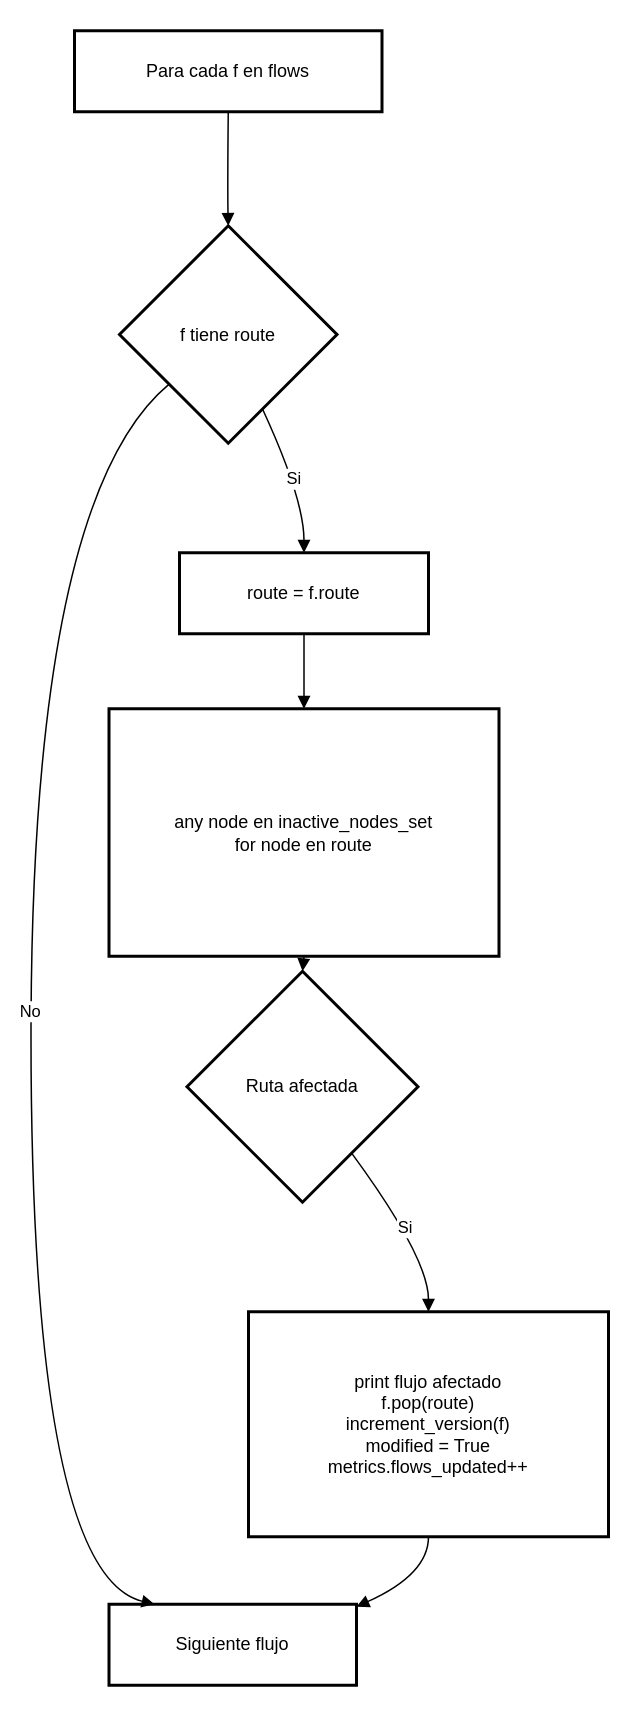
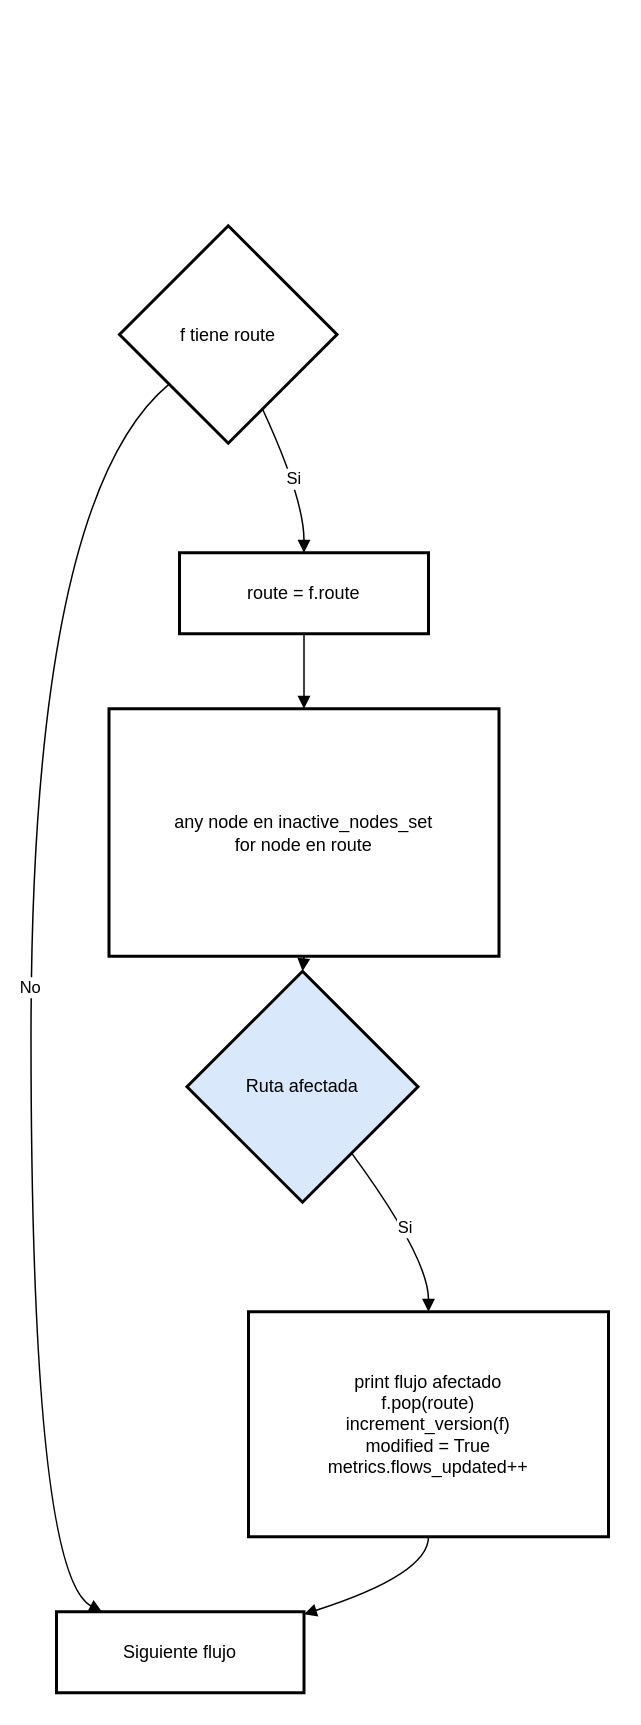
  <mxCell id="0" />
  <mxCell id="1" parent="0" />
- <mxCell id="2" value="Para cada f en flows" style="whiteSpace=wrap;strokeWidth=2;" vertex="1" parent="1"><mxGeometry x="49" y="20" width="205" height="54" as="geometry" /></mxCell>
  <mxCell id="3" value="f tiene route" style="rhombus;strokeWidth=2;whiteSpace=wrap;" vertex="1" parent="1"><mxGeometry x="79" y="150" width="145" height="145" as="geometry" /></mxCell>
- <mxCell id="4" value="Siguiente flujo" style="whiteSpace=wrap;strokeWidth=2;" vertex="1" parent="1"><mxGeometry x="72" y="1069" width="165" height="54" as="geometry" /></mxCell>
+ <mxCell id="4" value="Siguiente flujo" style="whiteSpace=wrap;strokeWidth=2;" vertex="1" parent="1"><mxGeometry x="37" y="1074" width="165" height="54" as="geometry" /></mxCell>
  <mxCell id="5" value="route = f.route" style="whiteSpace=wrap;strokeWidth=2;" vertex="1" parent="1"><mxGeometry x="119" y="368" width="166" height="54" as="geometry" /></mxCell>
  <mxCell id="6" value="any node en inactive_nodes_set&#10;for node en route" style="whiteSpace=wrap;strokeWidth=2;" vertex="1" parent="1"><mxGeometry x="72" y="472" width="260" height="165" as="geometry" /></mxCell>
- <mxCell id="7" value="Ruta afectada" style="rhombus;strokeWidth=2;whiteSpace=wrap;" vertex="1" parent="1"><mxGeometry x="124" y="647" width="154" height="154" as="geometry" /></mxCell>
+ <mxCell id="7" value="Ruta afectada" style="rhombus;strokeWidth=2;whiteSpace=wrap;fillColor=#dae8fc;" vertex="1" parent="1"><mxGeometry x="124" y="647" width="154" height="154" as="geometry" /></mxCell>
  <mxCell id="8" value="print flujo afectado&#10;f.pop(route)&#10;increment_version(f)&#10;modified = True&#10;metrics.flows_updated++" style="whiteSpace=wrap;strokeWidth=2;" vertex="1" parent="1"><mxGeometry x="165" y="874" width="240" height="150" as="geometry" /></mxCell>
- <mxCell id="9" value="" style="curved=1;startArrow=none;endArrow=block;exitX=0.5;exitY=1;entryX=0.5;entryY=0;rounded=0;exitDx=0;exitDy=0;" edge="1" parent="1" source="2" target="3"><mxGeometry relative="1" as="geometry"><Array as="points"><mxPoint x="151" y="125" /></Array></mxGeometry></mxCell>
  <mxCell id="10" value="No" style="curved=1;startArrow=none;endArrow=block;exitX=0;exitY=0.92;entryX=0.19;entryY=0.01;rounded=0;" edge="1" parent="1" source="3" target="4"><mxGeometry relative="1" as="geometry"><Array as="points"><mxPoint x="20" y="332" /><mxPoint x="20" y="1049" /></Array></mxGeometry></mxCell>
  <mxCell id="11" value="Si" style="curved=1;startArrow=none;endArrow=block;exitX=0.73;exitY=1;entryX=0.5;entryY=0;rounded=0;" edge="1" parent="1" source="3" target="5"><mxGeometry relative="1" as="geometry"><Array as="points"><mxPoint x="202" y="332" /></Array></mxGeometry></mxCell>
  <mxCell id="12" value="" style="curved=1;startArrow=none;endArrow=block;exitX=0.5;exitY=1;entryX=0.5;entryY=0;rounded=0;" edge="1" parent="1" source="5" target="6"><mxGeometry relative="1" as="geometry"><Array as="points" /></mxGeometry></mxCell>
  <mxCell id="13" value="" style="curved=1;startArrow=none;endArrow=block;exitX=0.5;exitY=1;entryX=0.5;entryY=0;rounded=0;" edge="1" parent="1" source="6" target="7"><mxGeometry relative="1" as="geometry"><Array as="points" /></mxGeometry></mxCell>
  <mxCell id="14" value="Si" style="curved=1;startArrow=none;endArrow=block;exitX=0.87;exitY=1;entryX=0.5;entryY=0;rounded=0;" edge="1" parent="1" source="7" target="8"><mxGeometry relative="1" as="geometry"><Array as="points"><mxPoint x="285" y="838" /></Array></mxGeometry></mxCell>
  <mxCell id="15" value="" style="curved=1;startArrow=none;endArrow=block;exitX=0.5;exitY=1;entryX=1;entryY=0.03;rounded=0;" edge="1" parent="1" source="8" target="4"><mxGeometry relative="1" as="geometry"><Array as="points"><mxPoint x="285" y="1049" /></Array></mxGeometry></mxCell>
